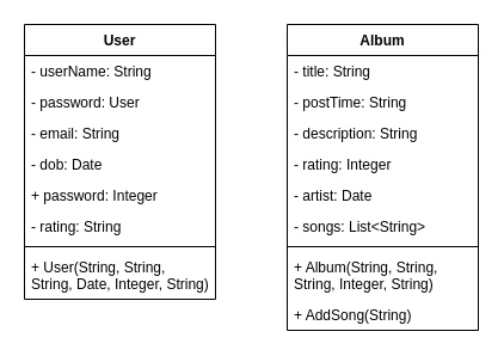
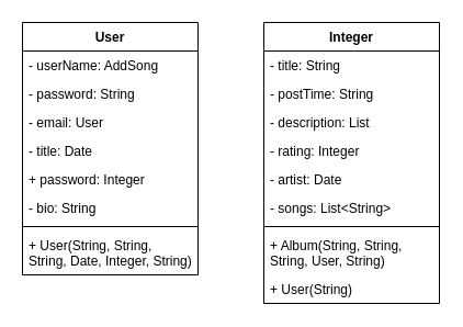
  <mxCell id="0" />
  <mxCell id="1" parent="0" />
  <mxCell id="2" value="User" style="swimlane;fontStyle=1;align=center;verticalAlign=top;childLayout=stackLayout;horizontal=1;startSize=26;horizontalStack=0;resizeParent=1;resizeParentMax=0;resizeLast=0;collapsible=1;marginBottom=0;" vertex="1" parent="1"><mxGeometry x="20" y="20" width="160" height="230" as="geometry" /></mxCell>
- <mxCell id="3" value="- userName: String" style="text;strokeColor=none;fillColor=none;align=left;verticalAlign=top;spacingLeft=4;spacingRight=4;overflow=hidden;rotatable=0;points=[[0,0.5],[1,0.5]];portConstraint=eastwest;" vertex="1" parent="2"><mxGeometry y="26" width="160" height="26" as="geometry" /></mxCell>
- <mxCell id="4" value="- password: User" style="text;strokeColor=none;fillColor=none;align=left;verticalAlign=top;spacingLeft=4;spacingRight=4;overflow=hidden;rotatable=0;points=[[0,0.5],[1,0.5]];portConstraint=eastwest;" vertex="1" parent="2"><mxGeometry y="52" width="160" height="26" as="geometry" /></mxCell>
- <mxCell id="5" value="- email: String" style="text;strokeColor=none;fillColor=none;align=left;verticalAlign=top;spacingLeft=4;spacingRight=4;overflow=hidden;rotatable=0;points=[[0,0.5],[1,0.5]];portConstraint=eastwest;" vertex="1" parent="2"><mxGeometry y="78" width="160" height="26" as="geometry" /></mxCell>
- <mxCell id="6" value="- dob: Date" style="text;strokeColor=none;fillColor=none;align=left;verticalAlign=top;spacingLeft=4;spacingRight=4;overflow=hidden;rotatable=0;points=[[0,0.5],[1,0.5]];portConstraint=eastwest;" vertex="1" parent="2"><mxGeometry y="104" width="160" height="26" as="geometry" /></mxCell>
+ <mxCell id="3" value="- userName: AddSong" style="text;strokeColor=none;fillColor=none;align=left;verticalAlign=top;spacingLeft=4;spacingRight=4;overflow=hidden;rotatable=0;points=[[0,0.5],[1,0.5]];portConstraint=eastwest;" vertex="1" parent="2"><mxGeometry y="26" width="160" height="26" as="geometry" /></mxCell>
+ <mxCell id="4" value="- password: String" style="text;strokeColor=none;fillColor=none;align=left;verticalAlign=top;spacingLeft=4;spacingRight=4;overflow=hidden;rotatable=0;points=[[0,0.5],[1,0.5]];portConstraint=eastwest;" vertex="1" parent="2"><mxGeometry y="52" width="160" height="26" as="geometry" /></mxCell>
+ <mxCell id="5" value="- email: User" style="text;strokeColor=none;fillColor=none;align=left;verticalAlign=top;spacingLeft=4;spacingRight=4;overflow=hidden;rotatable=0;points=[[0,0.5],[1,0.5]];portConstraint=eastwest;" vertex="1" parent="2"><mxGeometry y="78" width="160" height="26" as="geometry" /></mxCell>
+ <mxCell id="6" value="- title: Date" style="text;strokeColor=none;fillColor=none;align=left;verticalAlign=top;spacingLeft=4;spacingRight=4;overflow=hidden;rotatable=0;points=[[0,0.5],[1,0.5]];portConstraint=eastwest;" vertex="1" parent="2"><mxGeometry y="104" width="160" height="26" as="geometry" /></mxCell>
  <mxCell id="7" value="+ password: Integer" style="text;strokeColor=none;fillColor=none;align=left;verticalAlign=top;spacingLeft=4;spacingRight=4;overflow=hidden;rotatable=0;points=[[0,0.5],[1,0.5]];portConstraint=eastwest;" vertex="1" parent="2"><mxGeometry y="130" width="160" height="26" as="geometry" /></mxCell>
- <mxCell id="8" value="- rating: String" style="text;strokeColor=none;fillColor=none;align=left;verticalAlign=top;spacingLeft=4;spacingRight=4;overflow=hidden;rotatable=0;points=[[0,0.5],[1,0.5]];portConstraint=eastwest;" vertex="1" parent="2"><mxGeometry y="156" width="160" height="26" as="geometry" /></mxCell>
+ <mxCell id="8" value="- bio: String" style="text;strokeColor=none;fillColor=none;align=left;verticalAlign=top;spacingLeft=4;spacingRight=4;overflow=hidden;rotatable=0;points=[[0,0.5],[1,0.5]];portConstraint=eastwest;" vertex="1" parent="2"><mxGeometry y="156" width="160" height="26" as="geometry" /></mxCell>
  <mxCell id="9" value="" style="line;strokeWidth=1;fillColor=none;align=left;verticalAlign=middle;spacingTop=-1;spacingLeft=3;spacingRight=3;rotatable=0;labelPosition=right;points=[];portConstraint=eastwest;" vertex="1" parent="2"><mxGeometry y="182" width="160" height="8" as="geometry" /></mxCell>
  <mxCell id="10" value="+ User(String, String, String, Date, Integer, String)&#10;" style="text;strokeColor=none;fillColor=none;align=left;verticalAlign=top;spacingLeft=4;spacingRight=4;overflow=hidden;rotatable=0;points=[[0,0.5],[1,0.5]];portConstraint=eastwest;whiteSpace=wrap;" vertex="1" parent="2"><mxGeometry y="190" width="160" height="40" as="geometry" /></mxCell>
- <mxCell id="11" value="Album" style="swimlane;fontStyle=1;align=center;verticalAlign=top;childLayout=stackLayout;horizontal=1;startSize=26;horizontalStack=0;resizeParent=1;resizeParentMax=0;resizeLast=0;collapsible=1;marginBottom=0;" vertex="1" parent="1"><mxGeometry x="240" y="20" width="160" height="256" as="geometry" /></mxCell>
+ <mxCell id="11" value="Integer" style="swimlane;fontStyle=1;align=center;verticalAlign=top;childLayout=stackLayout;horizontal=1;startSize=26;horizontalStack=0;resizeParent=1;resizeParentMax=0;resizeLast=0;collapsible=1;marginBottom=0;" vertex="1" parent="1"><mxGeometry x="240" y="20" width="160" height="256" as="geometry" /></mxCell>
  <mxCell id="12" value="- title: String" style="text;strokeColor=none;fillColor=none;align=left;verticalAlign=top;spacingLeft=4;spacingRight=4;overflow=hidden;rotatable=0;points=[[0,0.5],[1,0.5]];portConstraint=eastwest;" vertex="1" parent="11"><mxGeometry y="26" width="160" height="26" as="geometry" /></mxCell>
  <mxCell id="13" value="- postTime: String" style="text;strokeColor=none;fillColor=none;align=left;verticalAlign=top;spacingLeft=4;spacingRight=4;overflow=hidden;rotatable=0;points=[[0,0.5],[1,0.5]];portConstraint=eastwest;" vertex="1" parent="11"><mxGeometry y="52" width="160" height="26" as="geometry" /></mxCell>
- <mxCell id="14" value="- description: String" style="text;strokeColor=none;fillColor=none;align=left;verticalAlign=top;spacingLeft=4;spacingRight=4;overflow=hidden;rotatable=0;points=[[0,0.5],[1,0.5]];portConstraint=eastwest;" vertex="1" parent="11"><mxGeometry y="78" width="160" height="26" as="geometry" /></mxCell>
+ <mxCell id="14" value="- description: List" style="text;strokeColor=none;fillColor=none;align=left;verticalAlign=top;spacingLeft=4;spacingRight=4;overflow=hidden;rotatable=0;points=[[0,0.5],[1,0.5]];portConstraint=eastwest;" vertex="1" parent="11"><mxGeometry y="78" width="160" height="26" as="geometry" /></mxCell>
  <mxCell id="15" value="- rating: Integer" style="text;strokeColor=none;fillColor=none;align=left;verticalAlign=top;spacingLeft=4;spacingRight=4;overflow=hidden;rotatable=0;points=[[0,0.5],[1,0.5]];portConstraint=eastwest;" vertex="1" parent="11"><mxGeometry y="104" width="160" height="26" as="geometry" /></mxCell>
  <mxCell id="16" value="- artist: Date" style="text;strokeColor=none;fillColor=none;align=left;verticalAlign=top;spacingLeft=4;spacingRight=4;overflow=hidden;rotatable=0;points=[[0,0.5],[1,0.5]];portConstraint=eastwest;" vertex="1" parent="11"><mxGeometry y="130" width="160" height="26" as="geometry" /></mxCell>
  <mxCell id="17" value="- songs: List&lt;String&gt;" style="text;strokeColor=none;fillColor=none;align=left;verticalAlign=top;spacingLeft=4;spacingRight=4;overflow=hidden;rotatable=0;points=[[0,0.5],[1,0.5]];portConstraint=eastwest;" vertex="1" parent="11"><mxGeometry y="156" width="160" height="26" as="geometry" /></mxCell>
  <mxCell id="18" value="" style="line;strokeWidth=1;fillColor=none;align=left;verticalAlign=middle;spacingTop=-1;spacingLeft=3;spacingRight=3;rotatable=0;labelPosition=right;points=[];portConstraint=eastwest;" vertex="1" parent="11"><mxGeometry y="182" width="160" height="8" as="geometry" /></mxCell>
- <mxCell id="19" value="+ Album(String, String, String, Integer, String)" style="text;strokeColor=none;fillColor=none;align=left;verticalAlign=top;spacingLeft=4;spacingRight=4;overflow=hidden;rotatable=0;points=[[0,0.5],[1,0.5]];portConstraint=eastwest;whiteSpace=wrap;" vertex="1" parent="11"><mxGeometry y="190" width="160" height="40" as="geometry" /></mxCell>
- <mxCell id="20" value="+ AddSong(String)" style="text;strokeColor=none;fillColor=none;align=left;verticalAlign=top;spacingLeft=4;spacingRight=4;overflow=hidden;rotatable=0;points=[[0,0.5],[1,0.5]];portConstraint=eastwest;" vertex="1" parent="11"><mxGeometry y="230" width="160" height="26" as="geometry" /></mxCell>
+ <mxCell id="19" value="+ Album(String, String, String, User, String)" style="text;strokeColor=none;fillColor=none;align=left;verticalAlign=top;spacingLeft=4;spacingRight=4;overflow=hidden;rotatable=0;points=[[0,0.5],[1,0.5]];portConstraint=eastwest;whiteSpace=wrap;" vertex="1" parent="11"><mxGeometry y="190" width="160" height="40" as="geometry" /></mxCell>
+ <mxCell id="20" value="+ User(String)" style="text;strokeColor=none;fillColor=none;align=left;verticalAlign=top;spacingLeft=4;spacingRight=4;overflow=hidden;rotatable=0;points=[[0,0.5],[1,0.5]];portConstraint=eastwest;" vertex="1" parent="11"><mxGeometry y="230" width="160" height="26" as="geometry" /></mxCell>
